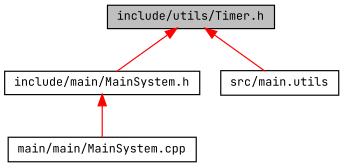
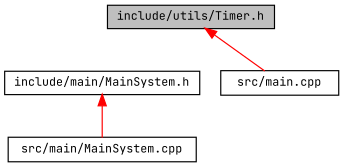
  digraph {
    fontname="JetBrains Mono"
    node [color=black fillcolor=white fontname="JetBrains Mono" fontsize=10 shape=record style=filled]
    edge [color=red dir=back fontname="JetBrains Mono" fontsize=10 labelfontname=Helvetica labelfontsize=10 style=solid]
    n1 [fillcolor=grey75 fontcolor=black height=0.2 label="include/utils/Timer.h" width=0.4]
    n2 [height=0.2 label="include/main/MainSystem.h" width=0.4]
-   n3 [height=0.2 label="src/main.utils" width=0.4]
-   n4 [height=0.2 label="main/main/MainSystem.cpp" width=0.4]
-   n1 -> n2
+   n3 [height=0.2 label="src/main.cpp" width=0.4]
+   n4 [height=0.2 label="src/main/MainSystem.cpp" width=0.4]
    n1 -> n3
    n2 -> n4
  }
